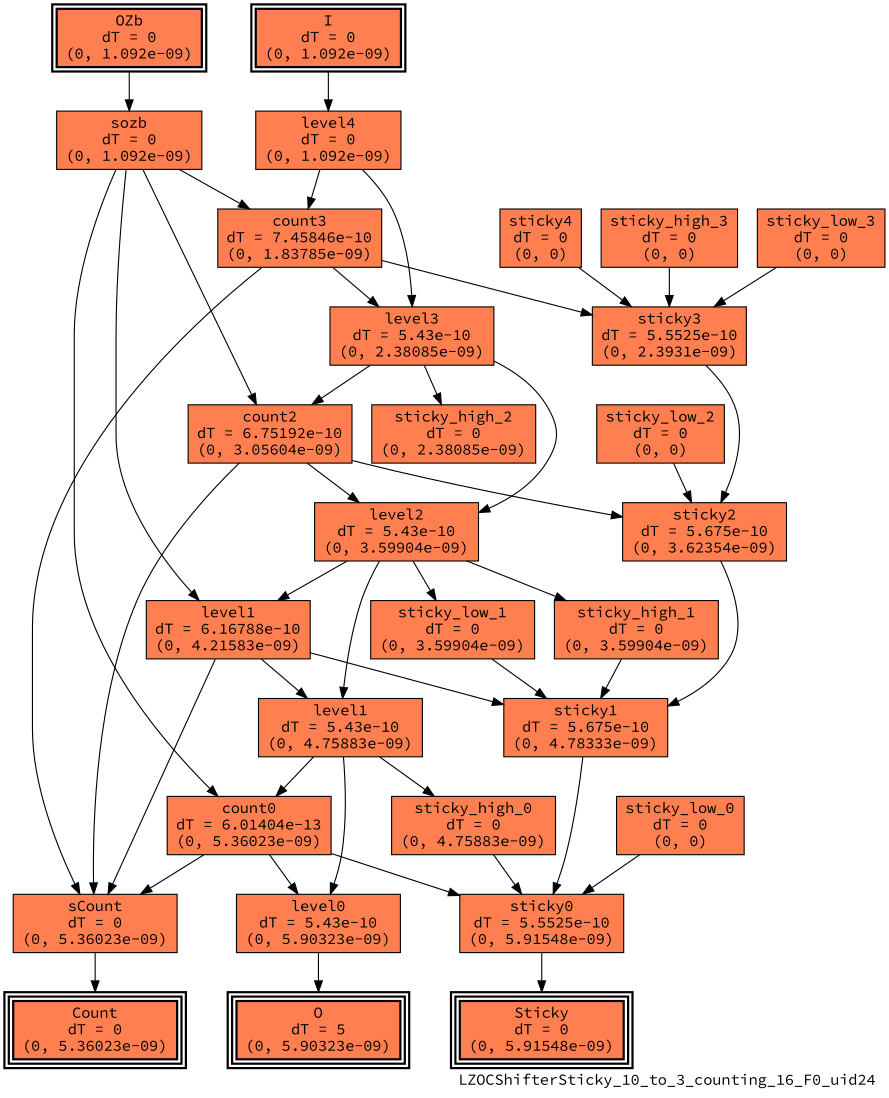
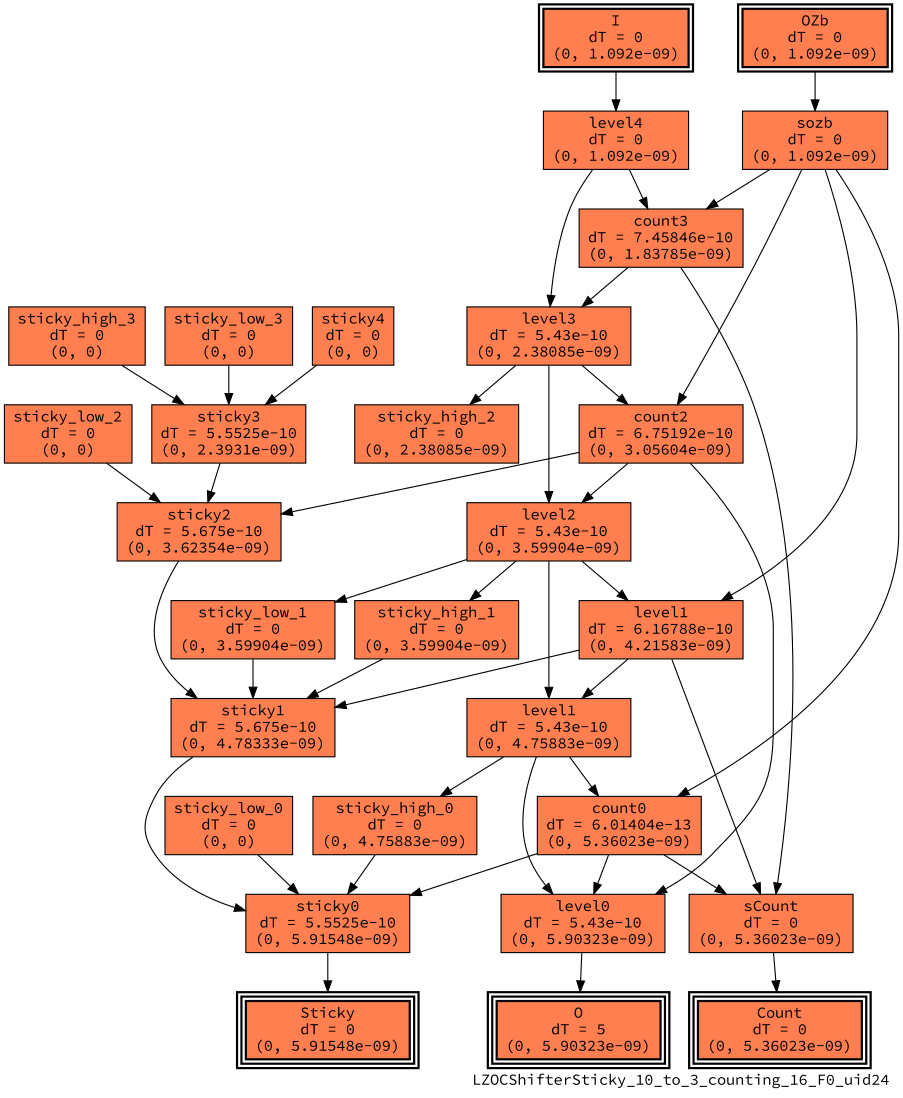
  digraph {
    fontname="Source Code Pro"
    label=LZOCShifterSticky_10_to_3_counting_16_F0_uid24
    labeljust=right
    labelloc=bottom
    nodesep=0.25
    ranksep=0.5
    node [color=black fillcolor=coral fontname="Source Code Pro" peripheries=1 shape=box style=filled]
    edge [arrowhead=normal arrowsize=1.0 arrowtail=normal color=black dir=forward fontname="Source Code Pro"]
    n1 [label="I\ndT = 0\n(0, 1.092e-09)" peripheries=2 style="bold, filled"]
    n2 [label="OZb\ndT = 0\n(0, 1.092e-09)" peripheries=2 style="bold, filled"]
    n3 [label="Count\ndT = 0\n(0, 5.36023e-09)" peripheries=3 style="bold, filled"]
    n4 [label="O\ndT = 5\n(0, 5.90323e-09)" peripheries=3 style="bold, filled"]
    n5 [label="Sticky\ndT = 0\n(0, 5.91548e-09)" peripheries=3 style="bold, filled"]
    n6 [label="level4\ndT = 0\n(0, 1.092e-09)"]
    n7 [label="sozb\ndT = 0\n(0, 1.092e-09)"]
    n8 [label="count3\ndT = 7.45846e-10\n(0, 1.83785e-09)"]
    n9 [label="level3\ndT = 5.43e-10\n(0, 2.38085e-09)"]
    n10 [label="count2\ndT = 6.75192e-10\n(0, 3.05604e-09)"]
    n11 [label="level1\ndT = 6.16788e-10\n(0, 4.21583e-09)"]
    n12 [label="count0\ndT = 6.01404e-13\n(0, 5.36023e-09)"]
    n13 [label="sticky3\ndT = 5.5525e-10\n(0, 2.3931e-09)"]
    n14 [label="sCount\ndT = 0\n(0, 5.36023e-09)"]
    n15 [label="level2\ndT = 5.43e-10\n(0, 3.59904e-09)"]
    n16 [label="sticky_high_2\ndT = 0\n(0, 2.38085e-09)"]
    n17 [label="sticky2\ndT = 5.675e-10\n(0, 3.62354e-09)"]
    n18 [label="level1\ndT = 5.43e-10\n(0, 4.75883e-09)"]
    n19 [label="sticky1\ndT = 5.675e-10\n(0, 4.78333e-09)"]
    n20 [label="level0\ndT = 5.43e-10\n(0, 5.90323e-09)"]
    n21 [label="sticky0\ndT = 5.5525e-10\n(0, 5.91548e-09)"]
    n22 [label="sticky4\ndT = 0\n(0, 0)"]
    n23 [label="sticky_high_1\ndT = 0\n(0, 3.59904e-09)"]
    n24 [label="sticky_low_1\ndT = 0\n(0, 3.59904e-09)"]
    n25 [label="sticky_high_3\ndT = 0\n(0, 0)"]
    n26 [label="sticky_low_3\ndT = 0\n(0, 0)"]
    n27 [label="sticky_high_0\ndT = 0\n(0, 4.75883e-09)"]
    n28 [label="sticky_low_2\ndT = 0\n(0, 0)"]
    n29 [label="sticky_low_0\ndT = 0\n(0, 0)"]
    subgraph sub_1 {
      rank=same
      n1
      n2
    }
    subgraph sub_2 {
      rank=same
      n3
      n4
      n5
    }
    n1 -> n6
    n2 -> n7
    n6 -> n8
    n6 -> n9
    n7 -> n8
    n7 -> n10
    n7 -> n11
    n7 -> n12
    n8 -> n9
-   n8 -> n13
    n8 -> n14
    n9 -> n10
    n9 -> n15
    n9 -> n16
-   n10 -> n14
+   n10 -> n20
    n10 -> n15
    n10 -> n17
    n11 -> n14
    n11 -> n18
    n11 -> n19
    n12 -> n14
    n12 -> n20
    n12 -> n21
    n13 -> n17
    n14 -> n3
    n15 -> n11
    n15 -> n18
    n15 -> n23
    n15 -> n24
    n17 -> n19
    n18 -> n12
    n18 -> n20
    n18 -> n27
    n19 -> n21
    n20 -> n4
    n21 -> n5
    n22 -> n13
    n23 -> n19
    n24 -> n19
    n25 -> n13
    n26 -> n13
    n27 -> n21
    n28 -> n17
    n29 -> n21
  }
